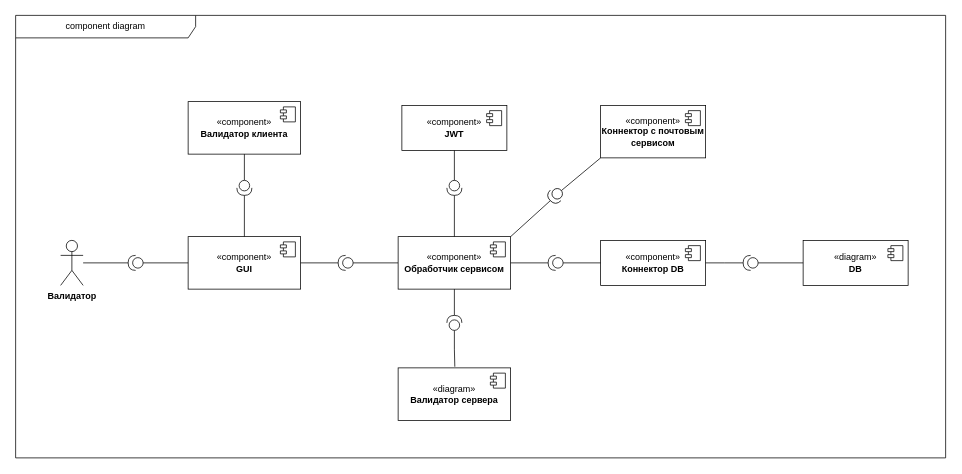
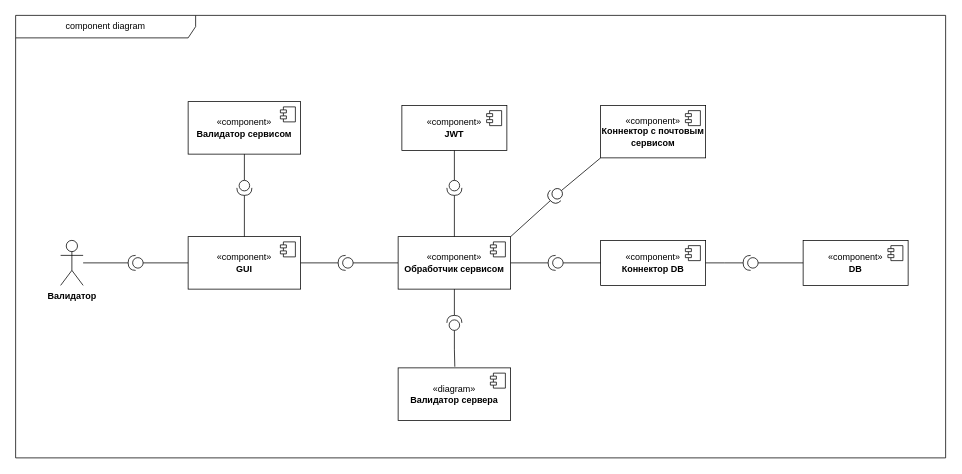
  <mxCell id="0" />
  <mxCell id="1" parent="0" />
  <mxCell id="2" value="&lt;div&gt;«component»&lt;br&gt;&lt;/div&gt;&lt;b&gt;Коннектор DB&lt;/b&gt;" style="html=1;dropTarget=0;whiteSpace=wrap;" parent="1" vertex="1"><mxGeometry x="800" y="320" width="140" height="60" as="geometry" /></mxCell>
  <mxCell id="3" value="" style="shape=module;jettyWidth=8;jettyHeight=4;" parent="2" vertex="1"><mxGeometry x="1" width="20" height="20" relative="1" as="geometry"><mxPoint x="-27" y="7" as="offset" /></mxGeometry></mxCell>
  <mxCell id="4" value="&lt;div&gt;«component»&lt;br&gt;&lt;/div&gt;&lt;b&gt;GUI&lt;/b&gt;" style="html=1;dropTarget=0;whiteSpace=wrap;" parent="1" vertex="1"><mxGeometry x="250" y="315" width="150" height="70" as="geometry" /></mxCell>
  <mxCell id="5" value="" style="shape=module;jettyWidth=8;jettyHeight=4;" parent="4" vertex="1"><mxGeometry x="1" width="20" height="20" relative="1" as="geometry"><mxPoint x="-27" y="7" as="offset" /></mxGeometry></mxCell>
  <mxCell id="6" value="" style="edgeStyle=orthogonalEdgeStyle;rounded=0;orthogonalLoop=1;jettySize=auto;html=1;endArrow=none;endFill=0;entryX=1;entryY=0.5;entryDx=0;entryDy=0;exitX=1;exitY=0.5;exitDx=0;exitDy=0;exitPerimeter=0;" parent="1" source="7" target="4" edge="1"><mxGeometry relative="1" as="geometry"><Array as="points" /></mxGeometry></mxCell>
  <mxCell id="7" value="" style="shape=providedRequiredInterface;html=1;verticalLabelPosition=bottom;sketch=0;direction=south;rotation=90;" parent="1" vertex="1"><mxGeometry x="450" y="340" width="20" height="20" as="geometry" /></mxCell>
  <mxCell id="8" value="" style="rounded=0;orthogonalLoop=1;jettySize=auto;html=1;endArrow=none;endFill=0;exitX=0;exitY=0.5;exitDx=0;exitDy=0;" parent="1" edge="1"><mxGeometry relative="1" as="geometry"><mxPoint x="530" y="350" as="sourcePoint" /><mxPoint x="470" y="350" as="targetPoint" /></mxGeometry></mxCell>
  <mxCell id="9" value="component diagram" style="shape=umlFrame;whiteSpace=wrap;html=1;pointerEvents=0;recursiveResize=0;container=1;collapsible=0;width=240;height=30;" parent="1" vertex="1"><mxGeometry x="20" y="20" width="1240" height="590" as="geometry" /></mxCell>
- <mxCell id="10" value="&lt;div&gt;«component»&lt;br&gt;&lt;/div&gt;&lt;b&gt;Валидатор клиента&lt;/b&gt;" style="html=1;dropTarget=0;whiteSpace=wrap;" parent="9" vertex="1"><mxGeometry x="230" y="115" width="150" height="70" as="geometry" /></mxCell>
+ <mxCell id="10" value="&lt;div&gt;«component»&lt;br&gt;&lt;/div&gt;&lt;b&gt;Валидатор сервисом&lt;/b&gt;" style="html=1;dropTarget=0;whiteSpace=wrap;" parent="9" vertex="1"><mxGeometry x="230" y="115" width="150" height="70" as="geometry" /></mxCell>
  <mxCell id="11" value="" style="shape=module;jettyWidth=8;jettyHeight=4;" parent="10" vertex="1"><mxGeometry x="1" width="20" height="20" relative="1" as="geometry"><mxPoint x="-27" y="7" as="offset" /></mxGeometry></mxCell>
  <mxCell id="12" value="&lt;div&gt;«component»&lt;br&gt;&lt;/div&gt;&lt;div&gt;&lt;b&gt;Коннектор с почтовым сервисом&lt;/b&gt;&lt;/div&gt;" style="html=1;dropTarget=0;whiteSpace=wrap;" vertex="1" parent="9"><mxGeometry x="780" y="120" width="140" height="70" as="geometry" /></mxCell>
  <mxCell id="13" value="" style="shape=module;jettyWidth=8;jettyHeight=4;" vertex="1" parent="12"><mxGeometry x="1" width="20" height="20" relative="1" as="geometry"><mxPoint x="-27" y="7" as="offset" /></mxGeometry></mxCell>
  <mxCell id="14" value="" style="shape=providedRequiredInterface;html=1;verticalLabelPosition=bottom;sketch=0;direction=south;rotation=45;" vertex="1" parent="9"><mxGeometry x="710" y="230" width="20" height="20" as="geometry" /></mxCell>
  <mxCell id="15" style="rounded=0;orthogonalLoop=1;jettySize=auto;html=1;entryX=0;entryY=1;entryDx=0;entryDy=0;endArrow=none;endFill=0;" edge="1" parent="9" source="14" target="12"><mxGeometry relative="1" as="geometry" /></mxCell>
  <mxCell id="16" value="" style="shape=providedRequiredInterface;html=1;verticalLabelPosition=bottom;sketch=0;direction=south;rotation=90;" parent="9" vertex="1"><mxGeometry x="710" y="320" width="20" height="20" as="geometry" /></mxCell>
  <mxCell id="17" value="&lt;b&gt;Валидатор&lt;/b&gt;" style="shape=umlActor;verticalLabelPosition=bottom;verticalAlign=top;html=1;outlineConnect=0;" parent="1" vertex="1"><mxGeometry x="80" y="320" width="30" height="60" as="geometry" /></mxCell>
  <mxCell id="18" value="" style="edgeStyle=orthogonalEdgeStyle;rounded=0;orthogonalLoop=1;jettySize=auto;html=1;endArrow=none;endFill=0;entryX=1;entryY=0.5;entryDx=0;entryDy=0;exitX=1;exitY=0.5;exitDx=0;exitDy=0;exitPerimeter=0;" parent="1" source="19" edge="1"><mxGeometry relative="1" as="geometry"><Array as="points" /><mxPoint x="110" y="350" as="targetPoint" /></mxGeometry></mxCell>
  <mxCell id="19" value="" style="shape=providedRequiredInterface;html=1;verticalLabelPosition=bottom;sketch=0;direction=south;rotation=90;" parent="1" vertex="1"><mxGeometry x="170" y="340" width="20" height="20" as="geometry" /></mxCell>
  <mxCell id="20" value="" style="rounded=0;orthogonalLoop=1;jettySize=auto;html=1;endArrow=none;endFill=0;exitX=0;exitY=0.5;exitDx=0;exitDy=0;entryX=0;entryY=0.5;entryDx=0;entryDy=0;entryPerimeter=0;" parent="1" source="4" target="19" edge="1"><mxGeometry relative="1" as="geometry"><mxPoint x="250" y="350" as="sourcePoint" /><mxPoint x="320" y="70" as="targetPoint" /></mxGeometry></mxCell>
  <mxCell id="21" value="" style="rounded=0;orthogonalLoop=1;jettySize=auto;html=1;endArrow=none;endFill=0;exitX=0;exitY=0.5;exitDx=0;exitDy=0;" parent="1" source="2" edge="1"><mxGeometry relative="1" as="geometry"><mxPoint x="790" y="350" as="sourcePoint" /><mxPoint x="750" y="350" as="targetPoint" /></mxGeometry></mxCell>
  <mxCell id="22" value="" style="edgeStyle=orthogonalEdgeStyle;rounded=0;orthogonalLoop=1;jettySize=auto;html=1;endArrow=none;endFill=0;exitX=1;exitY=0.5;exitDx=0;exitDy=0;exitPerimeter=0;entryX=1;entryY=0.5;entryDx=0;entryDy=0;" parent="1" source="16" edge="1"><mxGeometry relative="1" as="geometry"><Array as="points" /><mxPoint x="670" y="350" as="targetPoint" /><mxPoint x="720" y="350" as="sourcePoint" /></mxGeometry></mxCell>
  <mxCell id="23" value="&lt;div&gt;«diagram»&lt;br&gt;&lt;/div&gt;&lt;b&gt;Валидатор сервера&lt;/b&gt;" style="html=1;dropTarget=0;whiteSpace=wrap;" parent="1" vertex="1"><mxGeometry x="530" y="490" width="150" height="70" as="geometry" /></mxCell>
  <mxCell id="24" value="" style="shape=module;jettyWidth=8;jettyHeight=4;" parent="23" vertex="1"><mxGeometry x="1" width="20" height="20" relative="1" as="geometry"><mxPoint x="-27" y="7" as="offset" /></mxGeometry></mxCell>
  <mxCell id="25" value="" style="edgeStyle=orthogonalEdgeStyle;rounded=0;orthogonalLoop=1;jettySize=auto;html=1;endArrow=none;endFill=0;entryX=0.5;entryY=1;entryDx=0;entryDy=0;exitX=0;exitY=0.5;exitDx=0;exitDy=0;exitPerimeter=0;" parent="1" source="26" target="10" edge="1"><mxGeometry relative="1" as="geometry"><Array as="points" /><mxPoint x="230" y="260" as="targetPoint" /></mxGeometry></mxCell>
  <mxCell id="26" value="" style="shape=providedRequiredInterface;html=1;verticalLabelPosition=bottom;sketch=0;direction=south;rotation=0;" parent="1" vertex="1"><mxGeometry x="315" y="240" width="20" height="20" as="geometry" /></mxCell>
  <mxCell id="27" value="" style="rounded=0;orthogonalLoop=1;jettySize=auto;html=1;endArrow=none;endFill=0;exitX=0.5;exitY=0;exitDx=0;exitDy=0;entryX=1;entryY=0.5;entryDx=0;entryDy=0;entryPerimeter=0;" parent="1" source="4" target="26" edge="1"><mxGeometry relative="1" as="geometry"><mxPoint x="370" y="260" as="sourcePoint" /><mxPoint x="440" y="-20" as="targetPoint" /></mxGeometry></mxCell>
  <mxCell id="28" value="&lt;div&gt;«component»&lt;br&gt;&lt;/div&gt;&lt;b&gt;Обработчик сервисом&lt;/b&gt;" style="html=1;dropTarget=0;whiteSpace=wrap;" parent="1" vertex="1"><mxGeometry x="530" y="315" width="150" height="70" as="geometry" /></mxCell>
  <mxCell id="29" value="" style="shape=module;jettyWidth=8;jettyHeight=4;" parent="28" vertex="1"><mxGeometry x="1" width="20" height="20" relative="1" as="geometry"><mxPoint x="-27" y="7" as="offset" /></mxGeometry></mxCell>
  <mxCell id="30" value="" style="shape=providedRequiredInterface;html=1;verticalLabelPosition=bottom;sketch=0;direction=south;rotation=-180;" parent="1" vertex="1"><mxGeometry x="595" y="420" width="20" height="20" as="geometry" /></mxCell>
  <mxCell id="31" value="" style="rounded=0;orthogonalLoop=1;jettySize=auto;html=1;endArrow=none;endFill=0;exitX=0.5;exitY=1;exitDx=0;exitDy=0;" parent="1" source="28" edge="1"><mxGeometry relative="1" as="geometry"><mxPoint x="620" y="410" as="sourcePoint" /><mxPoint x="605" y="420" as="targetPoint" /></mxGeometry></mxCell>
  <mxCell id="32" value="" style="edgeStyle=orthogonalEdgeStyle;rounded=0;orthogonalLoop=1;jettySize=auto;html=1;endArrow=none;endFill=0;exitX=0;exitY=0.5;exitDx=0;exitDy=0;exitPerimeter=0;entryX=0.504;entryY=-0.022;entryDx=0;entryDy=0;entryPerimeter=0;" parent="1" source="30" target="23" edge="1"><mxGeometry relative="1" as="geometry"><Array as="points" /><mxPoint x="490" y="410" as="targetPoint" /><mxPoint x="540" y="410" as="sourcePoint" /></mxGeometry></mxCell>
- <mxCell id="33" value="&lt;div&gt;«diagram»&lt;br&gt;&lt;/div&gt;&lt;b&gt;DB&lt;/b&gt;" style="html=1;dropTarget=0;whiteSpace=wrap;" parent="1" vertex="1"><mxGeometry x="1070" y="320" width="140" height="60" as="geometry" /></mxCell>
+ <mxCell id="33" value="&lt;div&gt;«component»&lt;br&gt;&lt;/div&gt;&lt;b&gt;DB&lt;/b&gt;" style="html=1;dropTarget=0;whiteSpace=wrap;" parent="1" vertex="1"><mxGeometry x="1070" y="320" width="140" height="60" as="geometry" /></mxCell>
  <mxCell id="34" value="" style="shape=module;jettyWidth=8;jettyHeight=4;" parent="33" vertex="1"><mxGeometry x="1" width="20" height="20" relative="1" as="geometry"><mxPoint x="-27" y="7" as="offset" /></mxGeometry></mxCell>
  <mxCell id="35" value="" style="shape=providedRequiredInterface;html=1;verticalLabelPosition=bottom;sketch=0;direction=south;rotation=90;" parent="1" vertex="1"><mxGeometry x="990" y="340" width="20" height="20" as="geometry" /></mxCell>
  <mxCell id="36" value="" style="rounded=0;orthogonalLoop=1;jettySize=auto;html=1;endArrow=none;endFill=0;entryX=0;entryY=0.5;entryDx=0;entryDy=0;entryPerimeter=0;exitX=0;exitY=0.5;exitDx=0;exitDy=0;" parent="1" target="35" edge="1"><mxGeometry relative="1" as="geometry"><mxPoint x="1070" y="350" as="sourcePoint" /><mxPoint x="1140" y="70" as="targetPoint" /></mxGeometry></mxCell>
  <mxCell id="37" value="" style="edgeStyle=orthogonalEdgeStyle;rounded=0;orthogonalLoop=1;jettySize=auto;html=1;endArrow=none;endFill=0;exitX=1;exitY=0.5;exitDx=0;exitDy=0;exitPerimeter=0;entryX=1;entryY=0.5;entryDx=0;entryDy=0;" parent="1" source="35" edge="1"><mxGeometry relative="1" as="geometry"><Array as="points" /><mxPoint x="940" y="350" as="targetPoint" /><mxPoint x="990" y="350" as="sourcePoint" /></mxGeometry></mxCell>
  <mxCell id="38" value="" style="shape=providedRequiredInterface;html=1;verticalLabelPosition=bottom;sketch=0;direction=south;rotation=0;" parent="1" vertex="1"><mxGeometry x="595" y="240" width="20" height="20" as="geometry" /></mxCell>
  <mxCell id="39" value="" style="rounded=0;orthogonalLoop=1;jettySize=auto;html=1;endArrow=none;endFill=0;entryX=1;entryY=0.5;entryDx=0;entryDy=0;entryPerimeter=0;exitX=0.5;exitY=0;exitDx=0;exitDy=0;" parent="1" source="28" target="38" edge="1"><mxGeometry relative="1" as="geometry"><mxPoint x="585" y="180" as="sourcePoint" /><mxPoint x="670" y="-75" as="targetPoint" /></mxGeometry></mxCell>
  <mxCell id="40" value="" style="edgeStyle=orthogonalEdgeStyle;rounded=0;orthogonalLoop=1;jettySize=auto;html=1;endArrow=none;endFill=0;exitX=0;exitY=0.5;exitDx=0;exitDy=0;exitPerimeter=0;entryX=0.464;entryY=1.004;entryDx=0;entryDy=0;entryPerimeter=0;" parent="1" source="38" target="41" edge="1"><mxGeometry relative="1" as="geometry"><Array as="points"><mxPoint x="605" y="199" /><mxPoint x="600" y="199" /></Array><mxPoint x="586" y="283" as="targetPoint" /><mxPoint x="520" y="205" as="sourcePoint" /></mxGeometry></mxCell>
  <mxCell id="41" value="&lt;div&gt;«component»&lt;br&gt;&lt;/div&gt;&lt;div&gt;&lt;b&gt;JWT&lt;/b&gt;&lt;/div&gt;" style="html=1;dropTarget=0;whiteSpace=wrap;" parent="1" vertex="1"><mxGeometry x="535" y="140" width="140" height="60" as="geometry" /></mxCell>
  <mxCell id="42" value="" style="shape=module;jettyWidth=8;jettyHeight=4;" parent="41" vertex="1"><mxGeometry x="1" width="20" height="20" relative="1" as="geometry"><mxPoint x="-27" y="7" as="offset" /></mxGeometry></mxCell>
  <mxCell id="43" value="" style="rounded=0;orthogonalLoop=1;jettySize=auto;html=1;endArrow=none;endFill=0;entryX=1;entryY=0.5;entryDx=0;entryDy=0;entryPerimeter=0;exitX=1;exitY=0;exitDx=0;exitDy=0;" edge="1" parent="1" target="14" source="28"><mxGeometry relative="1" as="geometry"><mxPoint x="615" y="325" as="sourcePoint" /><mxPoint x="680" y="-65" as="targetPoint" /></mxGeometry></mxCell>
